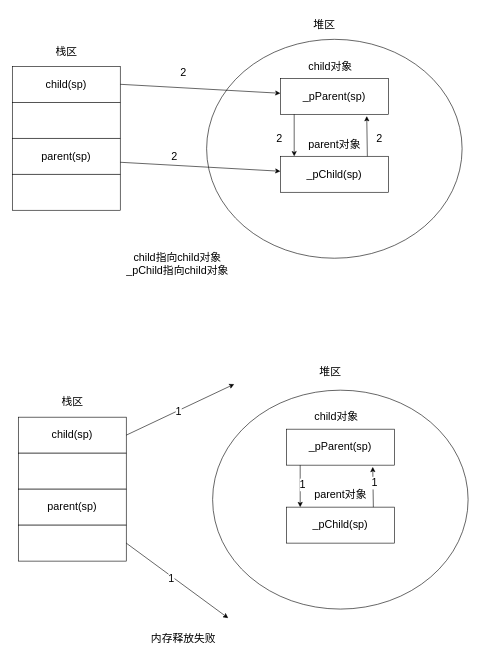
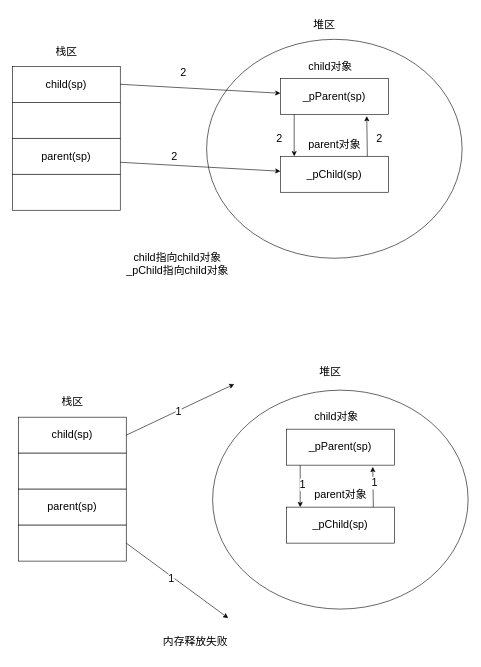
  <mxCell id="0" />
  <mxCell id="1" parent="0" />
  <mxCell id="2" value="&lt;font style=&quot;font-size: 18px;&quot;&gt;child(sp)&lt;/font&gt;" style="rounded=0;whiteSpace=wrap;html=1;" parent="1" vertex="1"><mxGeometry x="20" y="110" width="180" height="60" as="geometry" /></mxCell>
  <mxCell id="3" value="" style="rounded=0;whiteSpace=wrap;html=1;" parent="1" vertex="1"><mxGeometry x="20" y="170" width="180" height="60" as="geometry" /></mxCell>
  <mxCell id="4" value="&lt;font style=&quot;font-size: 18px;&quot;&gt;parent(sp)&lt;/font&gt;" style="rounded=0;whiteSpace=wrap;html=1;" parent="1" vertex="1"><mxGeometry x="20" y="230" width="180" height="60" as="geometry" /></mxCell>
  <mxCell id="5" value="" style="rounded=0;whiteSpace=wrap;html=1;" parent="1" vertex="1"><mxGeometry x="20" y="290" width="180" height="60" as="geometry" /></mxCell>
  <mxCell id="6" value="&lt;font style=&quot;font-size: 18px;&quot;&gt;栈区&lt;/font&gt;" style="text;html=1;align=center;verticalAlign=middle;resizable=0;points=[];autosize=1;strokeColor=none;fillColor=none;" parent="1" vertex="1"><mxGeometry x="80" y="65" width="60" height="40" as="geometry" /></mxCell>
  <mxCell id="7" value="" style="ellipse;whiteSpace=wrap;html=1;fontSize=18;" parent="1" vertex="1"><mxGeometry x="344" y="65" width="426" height="365" as="geometry" /></mxCell>
  <mxCell id="8" value="&lt;font style=&quot;font-size: 18px;&quot;&gt;_pParent(sp)&lt;/font&gt;" style="rounded=0;whiteSpace=wrap;html=1;" parent="1" vertex="1"><mxGeometry x="467" y="130" width="180" height="60" as="geometry" /></mxCell>
  <mxCell id="9" value="堆区" style="text;html=1;align=center;verticalAlign=middle;resizable=0;points=[];autosize=1;strokeColor=none;fillColor=none;fontSize=18;" parent="1" vertex="1"><mxGeometry x="510" y="20" width="60" height="40" as="geometry" /></mxCell>
  <mxCell id="10" value="&lt;font style=&quot;font-size: 18px;&quot;&gt;_pChild(sp)&lt;/font&gt;" style="rounded=0;whiteSpace=wrap;html=1;" parent="1" vertex="1"><mxGeometry x="467" y="260" width="180" height="60" as="geometry" /></mxCell>
  <mxCell id="11" value="child对象" style="text;html=1;align=center;verticalAlign=middle;resizable=0;points=[];autosize=1;strokeColor=none;fillColor=none;fontSize=18;" parent="1" vertex="1"><mxGeometry x="500" y="90" width="100" height="40" as="geometry" /></mxCell>
  <mxCell id="12" value="parent对象" style="text;html=1;align=center;verticalAlign=middle;resizable=0;points=[];autosize=1;strokeColor=none;fillColor=none;fontSize=18;" parent="1" vertex="1"><mxGeometry x="502" y="220" width="110" height="40" as="geometry" /></mxCell>
  <mxCell id="13" value="" style="endArrow=classic;html=1;rounded=0;fontSize=18;" parent="1" target="8" edge="1"><mxGeometry width="50" height="50" relative="1" as="geometry"><mxPoint x="200" y="140" as="sourcePoint" /><mxPoint x="250" y="90" as="targetPoint" /></mxGeometry></mxCell>
  <mxCell id="14" value="" style="endArrow=classic;html=1;rounded=0;fontSize=18;" parent="1" edge="1"><mxGeometry width="50" height="50" relative="1" as="geometry"><mxPoint x="200" y="270" as="sourcePoint" /><mxPoint x="467" y="284.958" as="targetPoint" /></mxGeometry></mxCell>
  <mxCell id="15" value="" style="endArrow=classic;html=1;rounded=0;fontSize=18;entryX=0.128;entryY=0;entryDx=0;entryDy=0;entryPerimeter=0;" parent="1" target="10" edge="1"><mxGeometry width="50" height="50" relative="1" as="geometry"><mxPoint x="490" y="190" as="sourcePoint" /><mxPoint x="540" y="140" as="targetPoint" /></mxGeometry></mxCell>
  <mxCell id="16" value="" style="endArrow=classic;html=1;rounded=0;fontSize=18;entryX=0.8;entryY=1.05;entryDx=0;entryDy=0;entryPerimeter=0;" parent="1" target="8" edge="1"><mxGeometry width="50" height="50" relative="1" as="geometry"><mxPoint x="612" y="260" as="sourcePoint" /><mxPoint x="662" y="210" as="targetPoint" /></mxGeometry></mxCell>
  <mxCell id="17" value="child指向child对象&lt;br&gt;_pChild指向child对象" style="text;html=1;align=center;verticalAlign=middle;resizable=0;points=[];autosize=1;strokeColor=none;fillColor=none;fontSize=18;" parent="1" vertex="1"><mxGeometry x="200" y="410" width="190" height="60" as="geometry" /></mxCell>
  <mxCell id="18" value="2" style="text;html=1;align=center;verticalAlign=middle;resizable=0;points=[];autosize=1;strokeColor=none;fillColor=none;fontSize=18;" parent="1" vertex="1"><mxGeometry x="290" y="100" width="30" height="40" as="geometry" /></mxCell>
  <mxCell id="19" value="2" style="text;html=1;align=center;verticalAlign=middle;resizable=0;points=[];autosize=1;strokeColor=none;fillColor=none;fontSize=18;" parent="1" vertex="1"><mxGeometry x="275" y="240" width="30" height="40" as="geometry" /></mxCell>
  <mxCell id="20" value="2" style="text;html=1;align=center;verticalAlign=middle;resizable=0;points=[];autosize=1;strokeColor=none;fillColor=none;fontSize=18;" parent="1" vertex="1"><mxGeometry x="450" y="210" width="30" height="40" as="geometry" /></mxCell>
  <mxCell id="21" value="2" style="text;html=1;align=center;verticalAlign=middle;resizable=0;points=[];autosize=1;strokeColor=none;fillColor=none;fontSize=18;" parent="1" vertex="1"><mxGeometry x="617" y="210" width="30" height="40" as="geometry" /></mxCell>
  <mxCell id="22" value="&lt;font style=&quot;font-size: 18px;&quot;&gt;child(sp)&lt;/font&gt;" style="rounded=0;whiteSpace=wrap;html=1;" parent="1" vertex="1"><mxGeometry x="30" y="695" width="180" height="60" as="geometry" /></mxCell>
  <mxCell id="23" value="" style="rounded=0;whiteSpace=wrap;html=1;" parent="1" vertex="1"><mxGeometry x="30" y="755" width="180" height="60" as="geometry" /></mxCell>
  <mxCell id="24" value="&lt;font style=&quot;font-size: 18px;&quot;&gt;parent(sp)&lt;/font&gt;" style="rounded=0;whiteSpace=wrap;html=1;" parent="1" vertex="1"><mxGeometry x="30" y="815" width="180" height="60" as="geometry" /></mxCell>
  <mxCell id="25" value="" style="rounded=0;whiteSpace=wrap;html=1;" parent="1" vertex="1"><mxGeometry x="30" y="875" width="180" height="60" as="geometry" /></mxCell>
  <mxCell id="26" value="&lt;font style=&quot;font-size: 18px;&quot;&gt;栈区&lt;/font&gt;" style="text;html=1;align=center;verticalAlign=middle;resizable=0;points=[];autosize=1;strokeColor=none;fillColor=none;" parent="1" vertex="1"><mxGeometry x="90" y="650" width="60" height="40" as="geometry" /></mxCell>
  <mxCell id="27" value="" style="ellipse;whiteSpace=wrap;html=1;fontSize=18;" parent="1" vertex="1"><mxGeometry x="354" y="650" width="426" height="365" as="geometry" /></mxCell>
  <mxCell id="28" value="&lt;font style=&quot;font-size: 18px;&quot;&gt;_pParent(sp)&lt;/font&gt;" style="rounded=0;whiteSpace=wrap;html=1;" parent="1" vertex="1"><mxGeometry x="477" y="715" width="180" height="60" as="geometry" /></mxCell>
  <mxCell id="29" value="&lt;font style=&quot;font-size: 18px;&quot;&gt;_pChild(sp)&lt;/font&gt;" style="rounded=0;whiteSpace=wrap;html=1;" parent="1" vertex="1"><mxGeometry x="477" y="845" width="180" height="60" as="geometry" /></mxCell>
  <mxCell id="30" value="child对象" style="text;html=1;align=center;verticalAlign=middle;resizable=0;points=[];autosize=1;strokeColor=none;fillColor=none;fontSize=18;" parent="1" vertex="1"><mxGeometry x="510" y="675" width="100" height="40" as="geometry" /></mxCell>
  <mxCell id="31" value="parent对象" style="text;html=1;align=center;verticalAlign=middle;resizable=0;points=[];autosize=1;strokeColor=none;fillColor=none;fontSize=18;" parent="1" vertex="1"><mxGeometry x="512" y="805" width="110" height="40" as="geometry" /></mxCell>
  <mxCell id="32" value="" style="endArrow=classic;html=1;rounded=0;fontSize=18;" parent="1" edge="1"><mxGeometry width="50" height="50" relative="1" as="geometry"><mxPoint x="210" y="725" as="sourcePoint" /><mxPoint x="390" y="640" as="targetPoint" /></mxGeometry></mxCell>
  <mxCell id="33" value="1" style="edgeLabel;html=1;align=center;verticalAlign=middle;resizable=0;points=[];fontSize=18;" parent="32" vertex="1" connectable="0"><mxGeometry x="-0.049" y="-1" relative="1" as="geometry"><mxPoint as="offset" /></mxGeometry></mxCell>
  <mxCell id="34" value="" style="endArrow=classic;html=1;rounded=0;fontSize=18;" parent="1" edge="1"><mxGeometry width="50" height="50" relative="1" as="geometry"><mxPoint x="210" y="905" as="sourcePoint" /><mxPoint x="380" y="1030" as="targetPoint" /></mxGeometry></mxCell>
  <mxCell id="35" value="1" style="edgeLabel;html=1;align=center;verticalAlign=middle;resizable=0;points=[];fontSize=18;" parent="34" vertex="1" connectable="0"><mxGeometry x="-0.099" y="-3" relative="1" as="geometry"><mxPoint as="offset" /></mxGeometry></mxCell>
  <mxCell id="36" value="" style="endArrow=classic;html=1;rounded=0;fontSize=18;entryX=0.128;entryY=0;entryDx=0;entryDy=0;entryPerimeter=0;" parent="1" target="29" edge="1"><mxGeometry width="50" height="50" relative="1" as="geometry"><mxPoint x="500" y="775" as="sourcePoint" /><mxPoint x="550" y="725" as="targetPoint" /></mxGeometry></mxCell>
  <mxCell id="37" value="1" style="edgeLabel;html=1;align=center;verticalAlign=middle;resizable=0;points=[];fontSize=18;" parent="36" vertex="1" connectable="0"><mxGeometry x="-0.071" y="3" relative="1" as="geometry"><mxPoint as="offset" /></mxGeometry></mxCell>
  <mxCell id="38" value="" style="endArrow=classic;html=1;rounded=0;fontSize=18;entryX=0.8;entryY=1.05;entryDx=0;entryDy=0;entryPerimeter=0;" parent="1" target="28" edge="1"><mxGeometry width="50" height="50" relative="1" as="geometry"><mxPoint x="622" y="845" as="sourcePoint" /><mxPoint x="672" y="795" as="targetPoint" /></mxGeometry></mxCell>
  <mxCell id="39" value="1" style="edgeLabel;html=1;align=center;verticalAlign=middle;resizable=0;points=[];fontSize=18;" parent="38" vertex="1" connectable="0"><mxGeometry x="0.208" y="-2" relative="1" as="geometry"><mxPoint as="offset" /></mxGeometry></mxCell>
- <mxCell id="40" value="内存释放失败" style="text;html=1;align=center;verticalAlign=middle;resizable=0;points=[];autosize=1;strokeColor=none;fillColor=none;fontSize=18;" parent="1" vertex="1"><mxGeometry x="240" y="1045" width="130" height="40" as="geometry" /></mxCell>
+ <mxCell id="40" value="内存释放失败" style="text;html=1;align=center;verticalAlign=middle;resizable=0;points=[];autosize=1;strokeColor=none;fillColor=none;fontSize=18;" parent="1" vertex="1"><mxGeometry x="260" y="1050" width="130" height="40" as="geometry" /></mxCell>
  <mxCell id="41" value="堆区" style="text;html=1;align=center;verticalAlign=middle;resizable=0;points=[];autosize=1;strokeColor=none;fillColor=none;fontSize=18;" parent="1" vertex="1"><mxGeometry x="520" y="600" width="60" height="40" as="geometry" /></mxCell>
